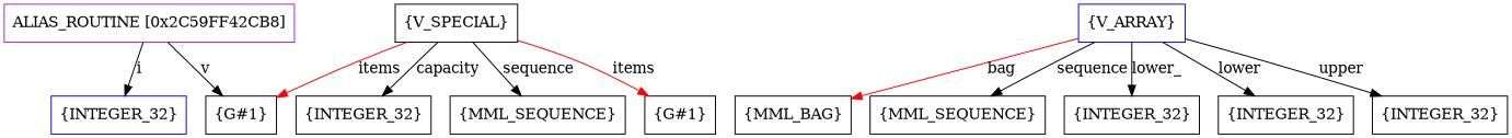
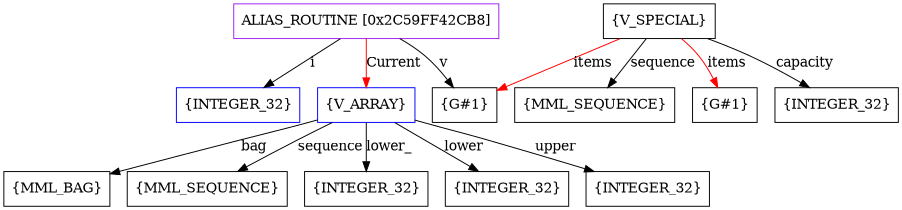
  digraph {
    node [shape=box]
    n1 [color=purple label=<ALIAS_ROUTINE [0x2C59FF42CB8]>]
    n2 [color=blue label=<{V_ARRAY}>]
    n3 [label=<{G#1}>]
    n4 [color=blue label=<{INTEGER_32}>]
    n5 [label=<{MML_BAG}>]
    n6 [label=<{MML_SEQUENCE}>]
    n7 [label=<{INTEGER_32}>]
    n8 [label=<{INTEGER_32}>]
    n9 [label=<{INTEGER_32}>]
    n10 [label=<{V_SPECIAL}>]
    n11 [label=<{G#1}>]
    n12 [label=<{INTEGER_32}>]
    n13 [label=<{MML_SEQUENCE}>]
+   n1 -> n2 [color=red label=<Current>]
    n1 -> n3 [label=<v>]
    n1 -> n4 [label=<i>]
-   n2 -> n5 [label=<bag> color=red]
+   n2 -> n5 [label=<bag>]
    n2 -> n6 [label=<sequence>]
    n2 -> n7 [label=<lower_>]
    n2 -> n8 [label=<lower>]
    n2 -> n9 [label=<upper>]
    n10 -> n3 [color=red label=<items>]
    n10 -> n11 [color=red label=<items>]
    n10 -> n12 [label=<capacity>]
    n10 -> n13 [label=<sequence>]
  }
